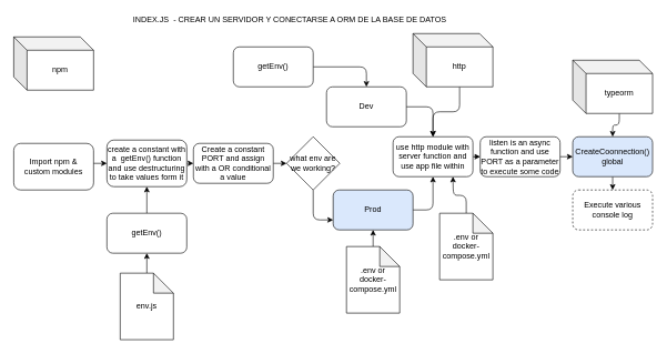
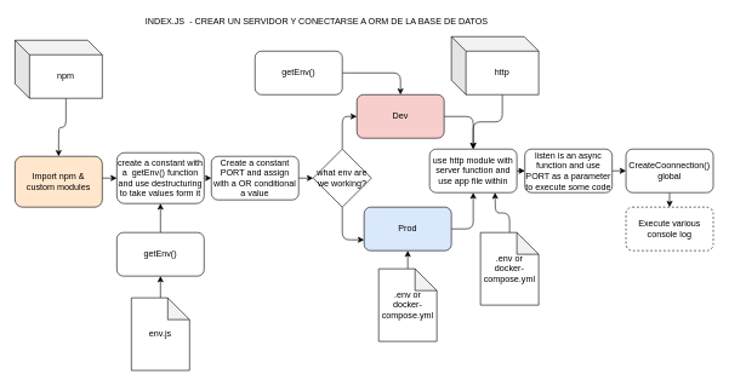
  <mxCell id="0" />
  <mxCell id="1" parent="0" />
  <mxCell id="2" style="edgeStyle=none;html=1;exitX=1;exitY=0.5;exitDx=0;exitDy=0;entryX=0;entryY=0.5;entryDx=0;entryDy=0;" parent="1" target="5" edge="1"><mxGeometry relative="1" as="geometry"><mxPoint x="120" y="245" as="sourcePoint" /></mxGeometry></mxCell>
- <mxCell id="3" value="Import npm &amp;amp; &lt;br&gt;custom modules" style="rounded=1;whiteSpace=wrap;html=1;" parent="1" vertex="1"><mxGeometry x="20" y="215" width="120" height="70" as="geometry" /></mxCell>
+ <mxCell id="3" value="Import npm &amp;amp; &lt;br&gt;custom modules" style="rounded=1;whiteSpace=wrap;html=1;fillColor=#ffe6cc;" parent="1" vertex="1"><mxGeometry x="20" y="215" width="120" height="70" as="geometry" /></mxCell>
  <mxCell id="4" style="edgeStyle=none;html=1;exitX=1;exitY=0.5;exitDx=0;exitDy=0;" parent="1" source="5" target="11" edge="1"><mxGeometry relative="1" as="geometry"><mxPoint x="310" y="250" as="targetPoint" /></mxGeometry></mxCell>
  <mxCell id="5" value="create a constant with a&amp;nbsp; getEnv() function and use destructuring to take values form it" style="rounded=1;whiteSpace=wrap;html=1;" parent="1" vertex="1"><mxGeometry x="160" y="210" width="120" height="70" as="geometry" /></mxCell>
  <mxCell id="6" style="edgeStyle=none;html=1;exitX=0.5;exitY=0;exitDx=0;exitDy=0;" parent="1" source="7" target="5" edge="1"><mxGeometry relative="1" as="geometry" /></mxCell>
  <mxCell id="7" value="getEnv()" style="rounded=1;whiteSpace=wrap;html=1;" parent="1" vertex="1"><mxGeometry x="160" y="320" width="120" height="60" as="geometry" /></mxCell>
  <mxCell id="8" style="edgeStyle=none;html=1;exitX=0.5;exitY=0;exitDx=0;exitDy=0;exitPerimeter=0;entryX=0.5;entryY=1;entryDx=0;entryDy=0;" parent="1" source="9" target="7" edge="1"><mxGeometry relative="1" as="geometry" /></mxCell>
  <mxCell id="9" value="env.js" style="shape=note;whiteSpace=wrap;html=1;backgroundOutline=1;darkOpacity=0.05;" parent="1" vertex="1"><mxGeometry x="180" y="410" width="80" height="100" as="geometry" /></mxCell>
  <mxCell id="10" style="edgeStyle=none;html=1;exitX=1;exitY=0.5;exitDx=0;exitDy=0;" parent="1" source="11" target="16" edge="1"><mxGeometry relative="1" as="geometry" /></mxCell>
  <mxCell id="11" value="Create a constant PORT and assign with a OR conditional a value" style="rounded=1;whiteSpace=wrap;html=1;" parent="1" vertex="1"><mxGeometry x="290" y="215" width="120" height="60" as="geometry" /></mxCell>
  <mxCell id="12" style="edgeStyle=none;html=1;exitX=0.5;exitY=0;exitDx=0;exitDy=0;exitPerimeter=0;" parent="1" source="13" target="20" edge="1"><mxGeometry relative="1" as="geometry" /></mxCell>
  <mxCell id="13" value=".env or docker-compose.yml" style="shape=note;whiteSpace=wrap;html=1;backgroundOutline=1;darkOpacity=0.05;" parent="1" vertex="1"><mxGeometry x="520" y="370" width="80" height="100" as="geometry" /></mxCell>
+ <mxCell id="14" style="edgeStyle=orthogonalEdgeStyle;html=1;exitX=0.5;exitY=0;exitDx=0;exitDy=0;entryX=0;entryY=0.5;entryDx=0;entryDy=0;" parent="1" source="16" target="18" edge="1"><mxGeometry relative="1" as="geometry" /></mxCell>
  <mxCell id="15" style="edgeStyle=orthogonalEdgeStyle;html=1;exitX=0.5;exitY=1;exitDx=0;exitDy=0;entryX=0;entryY=0.75;entryDx=0;entryDy=0;" parent="1" source="16" target="20" edge="1"><mxGeometry relative="1" as="geometry" /></mxCell>
  <mxCell id="16" value="what env are we working?" style="rhombus;whiteSpace=wrap;html=1;" parent="1" vertex="1"><mxGeometry x="430" y="205" width="80" height="80" as="geometry" /></mxCell>
  <mxCell id="17" style="edgeStyle=orthogonalEdgeStyle;html=1;exitX=1;exitY=0.5;exitDx=0;exitDy=0;entryX=0.5;entryY=0;entryDx=0;entryDy=0;" parent="1" source="18" target="24" edge="1"><mxGeometry relative="1" as="geometry" /></mxCell>
- <mxCell id="18" value="Dev" style="rounded=1;whiteSpace=wrap;html=1;" parent="1" vertex="1"><mxGeometry x="490" y="130" width="120" height="60" as="geometry" /></mxCell>
+ <mxCell id="18" value="Dev" style="rounded=1;whiteSpace=wrap;html=1;fillColor=#f8cecc;" parent="1" vertex="1"><mxGeometry x="490" y="130" width="120" height="60" as="geometry" /></mxCell>
  <mxCell id="19" style="edgeStyle=orthogonalEdgeStyle;html=1;exitX=1;exitY=0.5;exitDx=0;exitDy=0;" parent="1" source="20" target="24" edge="1"><mxGeometry relative="1" as="geometry" /></mxCell>
  <mxCell id="20" value="Prod" style="rounded=1;whiteSpace=wrap;html=1;fillColor=#dae8fc;" parent="1" vertex="1"><mxGeometry x="500" y="285" width="120" height="60" as="geometry" /></mxCell>
  <mxCell id="21" style="edgeStyle=orthogonalEdgeStyle;html=1;exitX=1;exitY=0.5;exitDx=0;exitDy=0;entryX=0.5;entryY=0;entryDx=0;entryDy=0;" parent="1" source="22" target="18" edge="1"><mxGeometry relative="1" as="geometry" /></mxCell>
  <mxCell id="22" value="getEnv()" style="rounded=1;whiteSpace=wrap;html=1;" parent="1" vertex="1"><mxGeometry x="350" y="70" width="120" height="60" as="geometry" /></mxCell>
  <mxCell id="23" style="edgeStyle=orthogonalEdgeStyle;html=1;exitX=1;exitY=0.5;exitDx=0;exitDy=0;" parent="1" source="24" target="28" edge="1"><mxGeometry relative="1" as="geometry" /></mxCell>
  <mxCell id="24" value="use http module with server function and use app file within" style="rounded=1;whiteSpace=wrap;html=1;" parent="1" vertex="1"><mxGeometry x="590" y="205" width="120" height="60" as="geometry" /></mxCell>
  <mxCell id="25" style="edgeStyle=orthogonalEdgeStyle;html=1;exitX=0.5;exitY=0;exitDx=0;exitDy=0;exitPerimeter=0;" parent="1" source="26" edge="1"><mxGeometry relative="1" as="geometry"><mxPoint x="680" y="265" as="targetPoint" /></mxGeometry></mxCell>
  <mxCell id="26" value=".env or docker-compose.yml" style="shape=note;whiteSpace=wrap;html=1;backgroundOutline=1;darkOpacity=0.05;" parent="1" vertex="1"><mxGeometry x="660" y="320" width="80" height="100" as="geometry" /></mxCell>
  <mxCell id="27" style="edgeStyle=orthogonalEdgeStyle;html=1;exitX=1;exitY=0.5;exitDx=0;exitDy=0;entryX=0;entryY=0.5;entryDx=0;entryDy=0;" parent="1" source="28" target="30" edge="1"><mxGeometry relative="1" as="geometry" /></mxCell>
  <mxCell id="28" value="listen is an async function and use PORT as a parameter&lt;br&gt;to execute some code" style="rounded=1;whiteSpace=wrap;html=1;" parent="1" vertex="1"><mxGeometry x="721" y="205" width="120" height="60" as="geometry" /></mxCell>
  <mxCell id="29" style="edgeStyle=orthogonalEdgeStyle;html=1;exitX=0.5;exitY=1;exitDx=0;exitDy=0;entryX=0.5;entryY=0;entryDx=0;entryDy=0;" parent="1" source="30" target="31" edge="1"><mxGeometry relative="1" as="geometry" /></mxCell>
- <mxCell id="30" value="CreateCoonnection() global" style="rounded=1;whiteSpace=wrap;html=1;fillColor=#dae8fc;" parent="1" vertex="1"><mxGeometry x="860" y="205" width="120" height="60" as="geometry" /></mxCell>
+ <mxCell id="30" value="CreateCoonnection() global" style="rounded=1;whiteSpace=wrap;html=1;" parent="1" vertex="1"><mxGeometry x="860" y="205" width="120" height="60" as="geometry" /></mxCell>
  <mxCell id="31" value="Execute various console log" style="rounded=1;whiteSpace=wrap;html=1;dashed=1;" parent="1" vertex="1"><mxGeometry x="860" y="285" width="120" height="60" as="geometry" /></mxCell>
- <mxCell id="32" style="edgeStyle=orthogonalEdgeStyle;html=1;exitX=0;exitY=0;exitDx=70;exitDy=80;entryX=0.5;entryY=0;entryDx=0;entryDy=0;exitPerimeter=0;" parent="1" source="38" target="30" edge="1"><mxGeometry relative="1" as="geometry"><mxPoint x="920" y="190" as="sourcePoint" /></mxGeometry></mxCell>
  <mxCell id="33" value="INDEX.JS&amp;nbsp; - CREAR UN SERVIDOR Y CONECTARSE A ORM DE LA BASE DE DATOS" style="text;html=1;strokeColor=none;fillColor=none;align=center;verticalAlign=middle;whiteSpace=wrap;rounded=0;" parent="1" vertex="1"><mxGeometry x="160" y="20" width="550" height="20" as="geometry" /></mxCell>
+ <mxCell id="34" style="edgeStyle=orthogonalEdgeStyle;html=1;exitX=0;exitY=0;exitDx=70;exitDy=80;exitPerimeter=0;" edge="1" parent="1" source="35" target="3"><mxGeometry relative="1" as="geometry" /></mxCell>
  <mxCell id="35" value="npm" style="shape=cube;whiteSpace=wrap;html=1;boundedLbl=1;backgroundOutline=1;darkOpacity=0.05;darkOpacity2=0.1;" vertex="1" parent="1"><mxGeometry x="20" y="55" width="120" height="80" as="geometry" /></mxCell>
  <mxCell id="36" style="edgeStyle=orthogonalEdgeStyle;html=1;exitX=0;exitY=0;exitDx=70;exitDy=80;exitPerimeter=0;entryX=0.5;entryY=0;entryDx=0;entryDy=0;" edge="1" parent="1" source="37" target="24"><mxGeometry relative="1" as="geometry" /></mxCell>
  <mxCell id="37" value="http" style="shape=cube;whiteSpace=wrap;html=1;boundedLbl=1;backgroundOutline=1;darkOpacity=0.05;darkOpacity2=0.1;" vertex="1" parent="1"><mxGeometry x="620" y="50" width="120" height="80" as="geometry" /></mxCell>
- <mxCell id="38" value="typeorm" style="shape=cube;whiteSpace=wrap;html=1;boundedLbl=1;backgroundOutline=1;darkOpacity=0.05;darkOpacity2=0.1;" vertex="1" parent="1"><mxGeometry x="860" y="90" width="120" height="80" as="geometry" /></mxCell>
